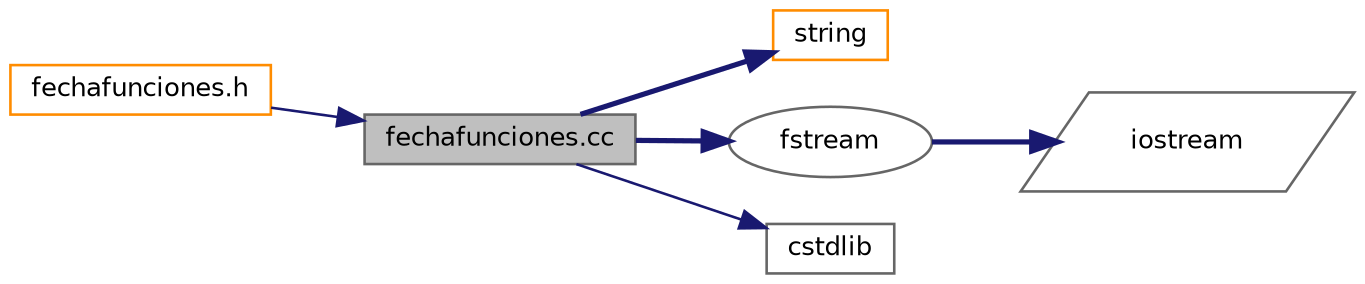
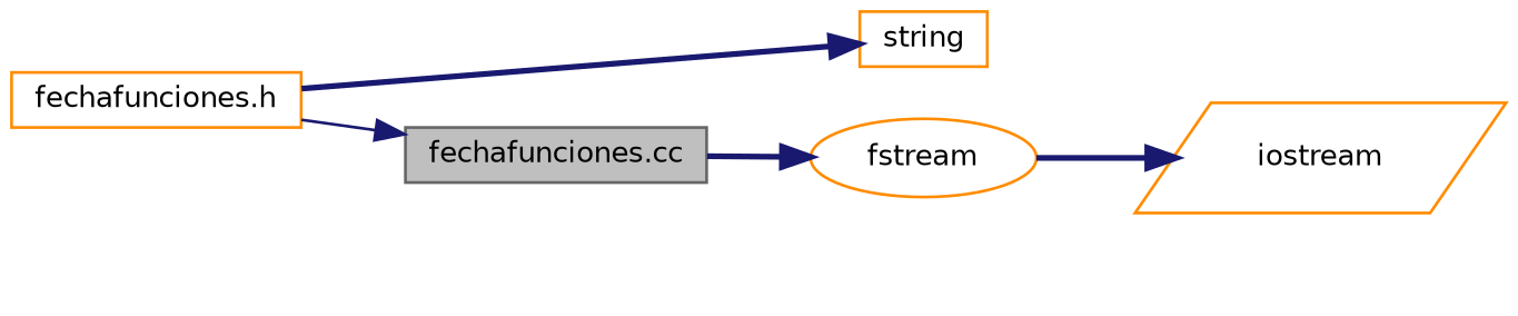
  digraph {
    rankdir=LR
    node [color=gray40 fillcolor=white fontname=Helvetica fontsize=10 shape=box style=filled]
    edge [color=midnightblue fontname=Helvetica fontsize=10 labelfontname=Helvetica labelfontsize=10 style=bold]
    n1 [fillcolor=grey75 fontcolor=black height=0.2 label="fechafunciones.cc" width=0.4]
    n2 [color=darkorange height=0.2 label=string width=0.4]
-   n3 [height=0.2 label=fstream shape=ellipse width=0.4]
-   n4 [height=0.2 label=cstdlib width=0.4]
-   n5 [height=0.2 label=iostream shape=parallelogram width=0.4]
+   n3 [color=darkorange height=0.2 label=fstream shape=ellipse width=0.4]
+   n5 [color=darkorange height=0.2 label=iostream shape=parallelogram width=0.4]
    n6 [color=darkorange height=0.2 label="fechafunciones.h" width=0.4]
-   n1 -> n2
+   n6 -> n2
    n1 -> n3
-   n1 -> n4 [style=solid]
    n3 -> n5
    n6 -> n1 [style=solid]
  }
